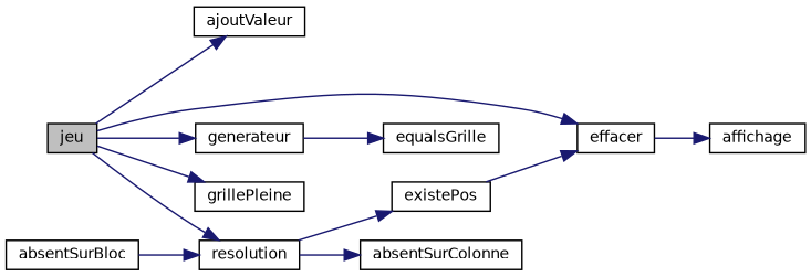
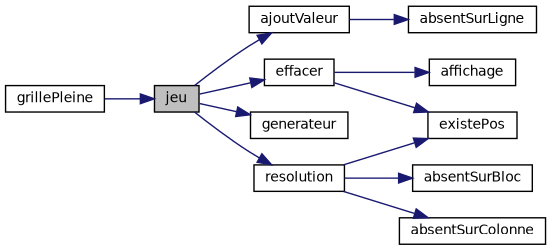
  digraph {
    rankdir=LR
    node [color=black fillcolor=white fontname=Helvetica fontsize=10 shape=record style=filled]
    edge [color=midnightblue fontname=Helvetica fontsize=10 labelfontname=Helvetica labelfontsize=10 style=solid]
    n1 [fillcolor=grey75 fontcolor=black height=0.2 label=jeu width=0.4]
    n2 [height=0.2 label=ajoutValeur width=0.4]
    n3 [height=0.2 label=effacer width=0.4]
    n4 [height=0.2 label=generateur width=0.4]
    n5 [height=0.2 label=grillePleine width=0.4]
    n6 [height=0.2 label=resolution width=0.4]
    n7 [height=0.2 label=affichage width=0.4]
+   n8 [height=0.2 label=absentSurLigne width=0.4]
    n9 [height=0.2 label=existePos width=0.4]
-   n10 [height=0.2 label=equalsGrille width=0.4]
    n11 [height=0.2 label=absentSurBloc width=0.4]
    n12 [height=0.2 label=absentSurColonne width=0.4]
    n1 -> n2
    n1 -> n3
    n1 -> n4
-   n1 -> n5
+   n5 -> n1
    n1 -> n6
+   n2 -> n8
    n3 -> n7
-   n9 -> n3
-   n4 -> n10
+   n3 -> n9
    n6 -> n9
-   n11 -> n6
+   n6 -> n11
    n6 -> n12
  }
